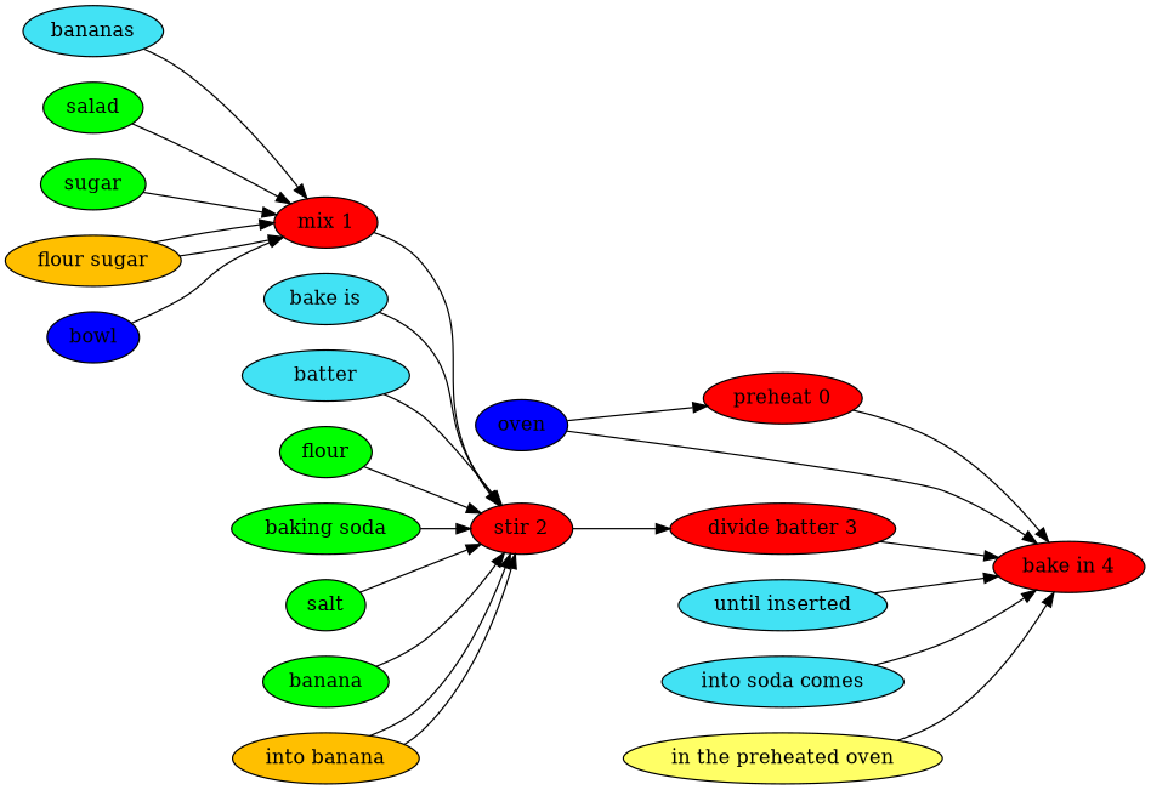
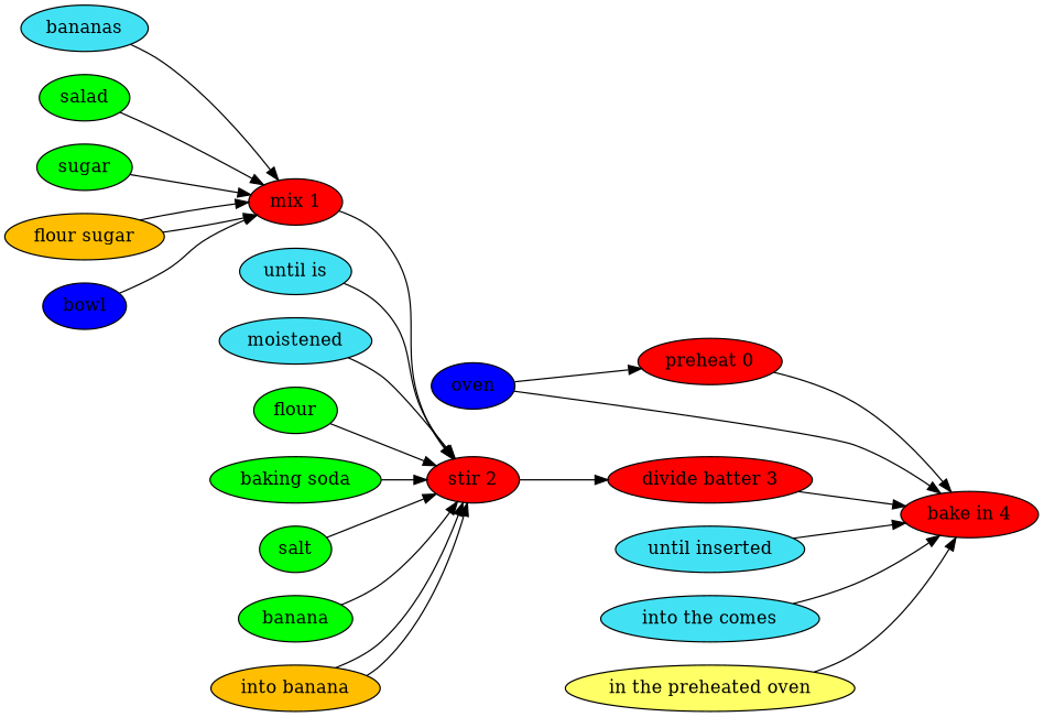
  digraph {
    rankdir=LR
    node [fillcolor=green style=filled]
    "preheat 0" [fillcolor=red]
    "bake in 4" [fillcolor=red]
    oven [fillcolor="#0000ff"]
    "mix 1" [fillcolor=red]
    "stir 2" [fillcolor=red]
    "divide batter 3" [fillcolor=red]
    bananas [fillcolor="#42e2f4"]
    salad
    sugar
    n10 [fillcolor="#FFBF00" label="flour sugar"]
    bowl [fillcolor="#0000ff"]
-   "until is" [fillcolor="#42e2f4" label="bake is"]
-   moistened [fillcolor="#42e2f4" label=batter]
+   "until is" [fillcolor="#42e2f4"]
+   moistened [fillcolor="#42e2f4"]
    flour
    "baking soda"
    salt
    banana
    "into banana" [fillcolor="#FFBF00"]
    "until inserted" [fillcolor="#42e2f4"]
-   "into the comes" [fillcolor="#42e2f4" label="into soda comes"]
+   "into the comes" [fillcolor="#42e2f4"]
    "in the preheated oven" [fillcolor="#ffff66"]
    "preheat 0" -> "bake in 4"
    oven -> "preheat 0"
    oven -> "bake in 4"
    "mix 1" -> "stir 2"
    "stir 2" -> "divide batter 3"
    "divide batter 3" -> "bake in 4"
    bananas -> "mix 1"
    salad -> "mix 1"
    sugar -> "mix 1"
    n10 -> "mix 1"
    n10 -> "mix 1"
    bowl -> "mix 1"
    "until is" -> "stir 2"
    moistened -> "stir 2"
    flour -> "stir 2"
    "baking soda" -> "stir 2"
    salt -> "stir 2"
    banana -> "stir 2"
    "into banana" -> "stir 2"
    "into banana" -> "stir 2"
    "until inserted" -> "bake in 4"
    "into the comes" -> "bake in 4"
    "in the preheated oven" -> "bake in 4"
  }
